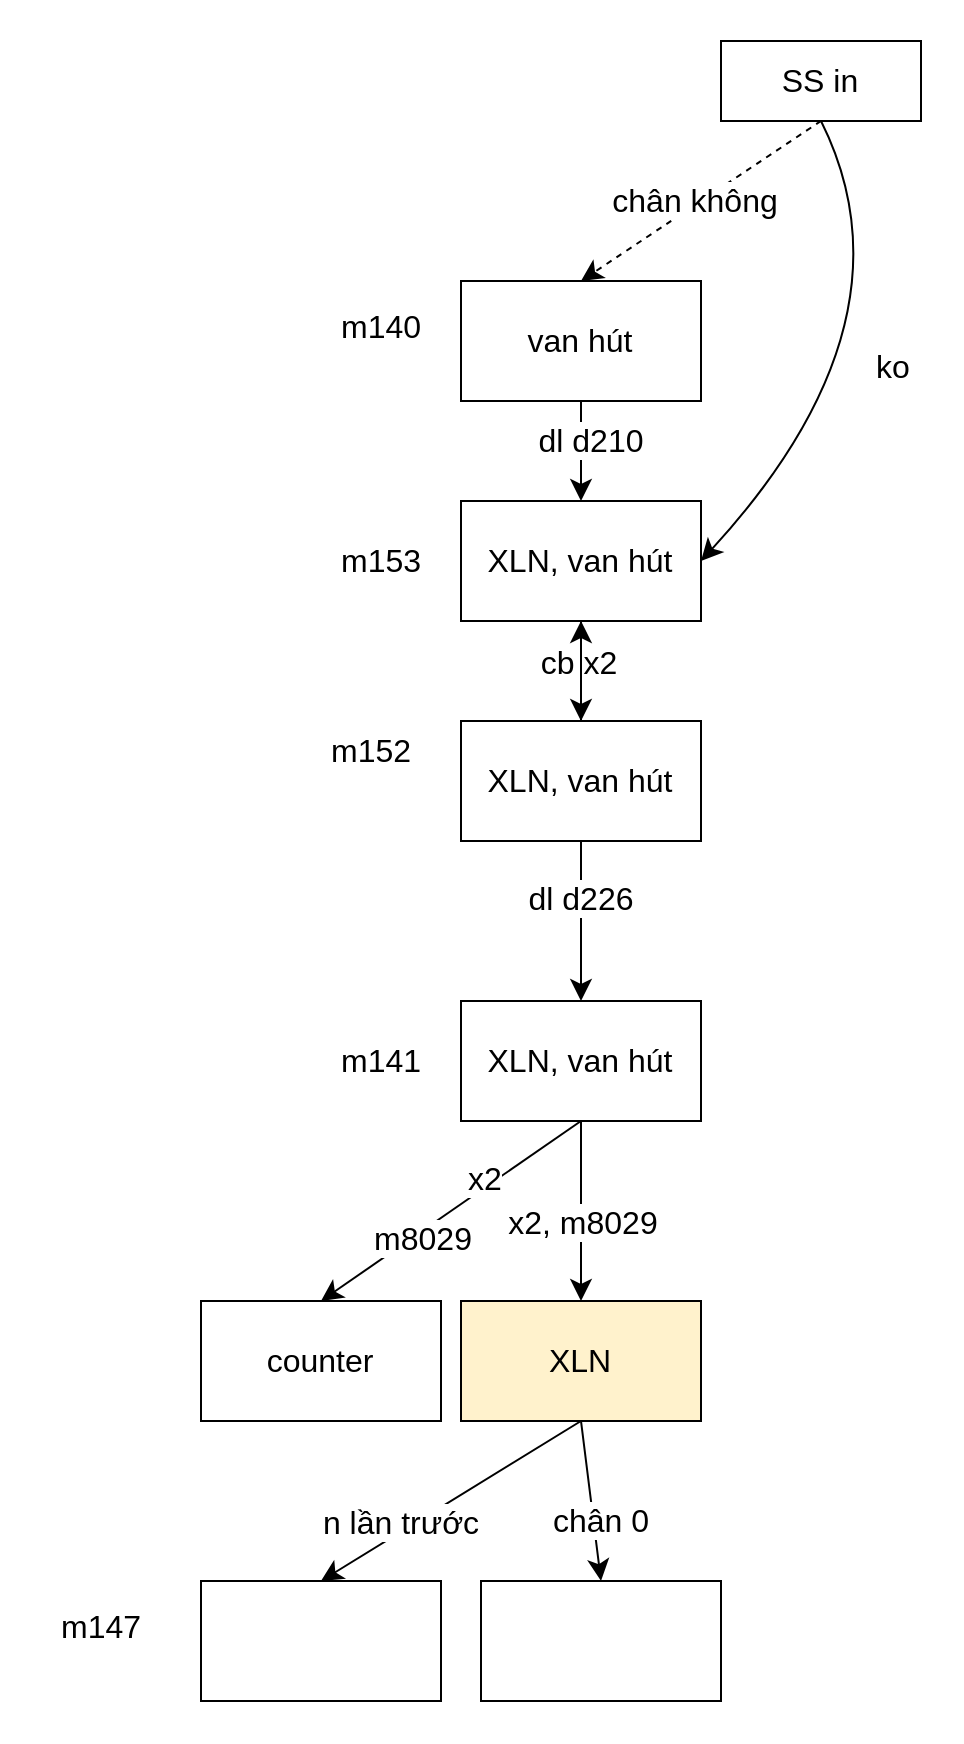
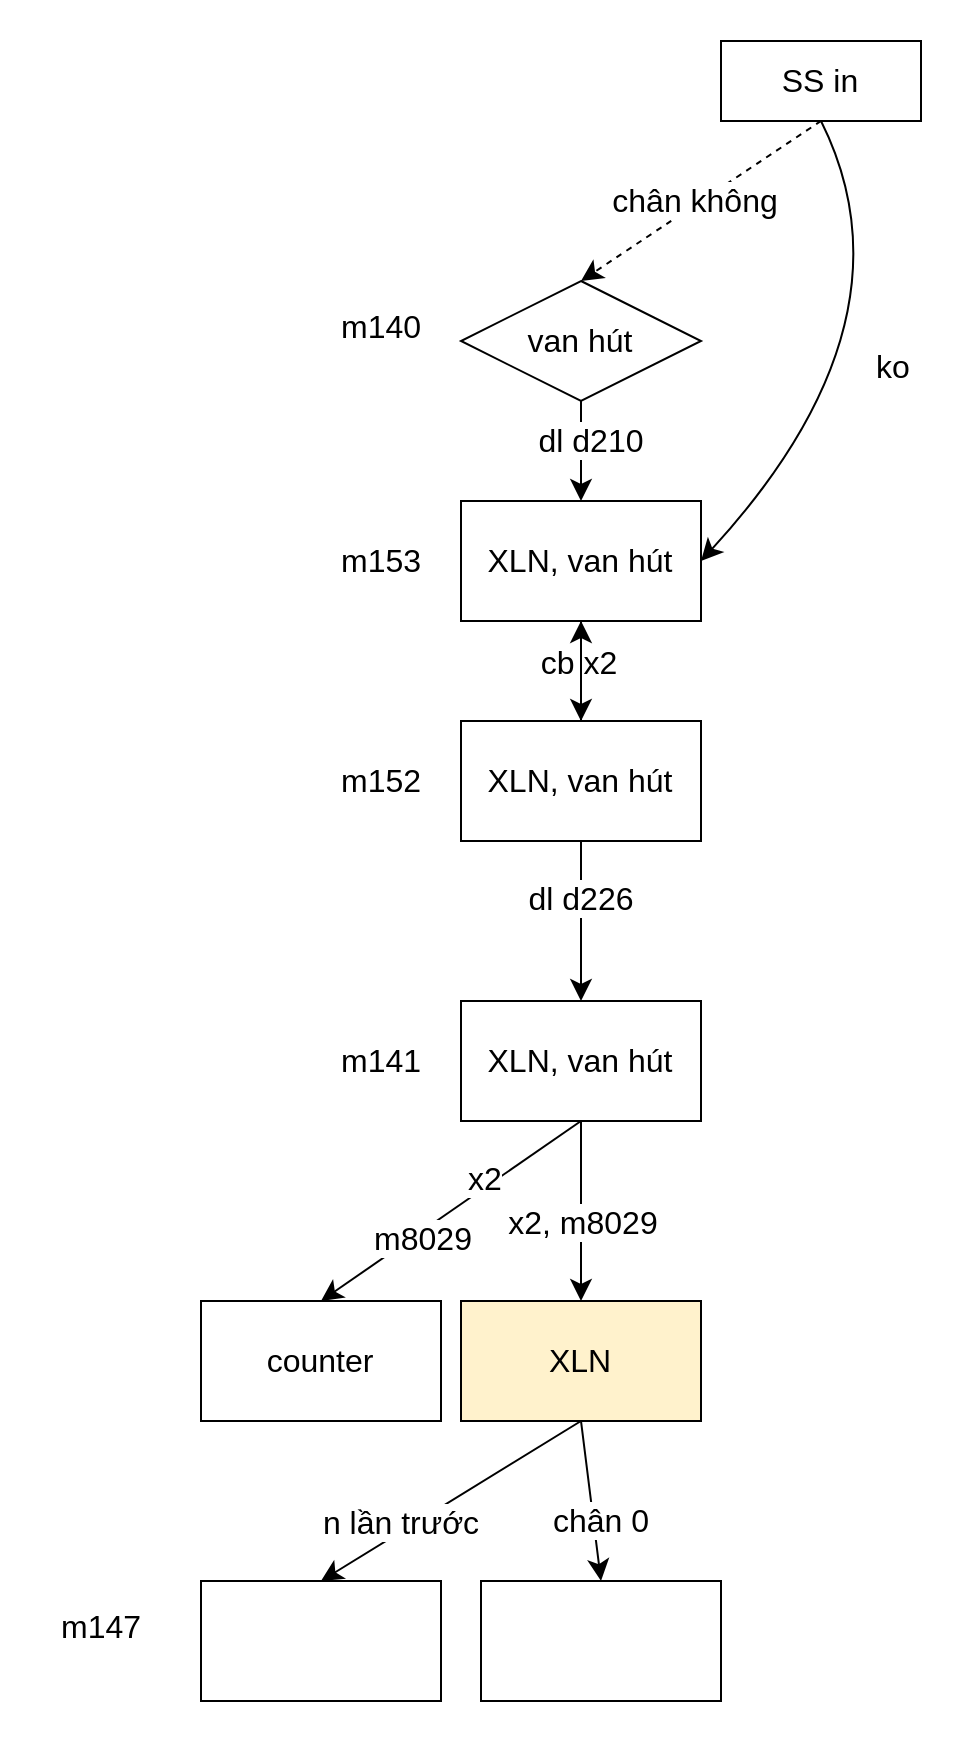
  <mxCell id="0" />
  <mxCell id="1" parent="0" />
  <mxCell id="2" style="edgeStyle=none;curved=1;rounded=0;orthogonalLoop=1;jettySize=auto;html=1;exitX=0.5;exitY=1;exitDx=0;exitDy=0;entryX=0.5;entryY=0;entryDx=0;entryDy=0;fontSize=12;startSize=8;endSize=8;dashed=1;" parent="1" source="6" target="9" edge="1"><mxGeometry relative="1" as="geometry" /></mxCell>
  <mxCell id="3" value="chân không" style="edgeLabel;html=1;align=center;verticalAlign=middle;resizable=0;points=[];fontSize=16;" parent="2" vertex="1" connectable="0"><mxGeometry x="0.05" y="-3" relative="1" as="geometry"><mxPoint x="1" as="offset" /></mxGeometry></mxCell>
  <mxCell id="4" style="edgeStyle=none;curved=1;rounded=0;orthogonalLoop=1;jettySize=auto;html=1;exitX=0.5;exitY=1;exitDx=0;exitDy=0;entryX=1;entryY=0.5;entryDx=0;entryDy=0;fontSize=12;startSize=8;endSize=8;" parent="1" source="6" target="12" edge="1"><mxGeometry relative="1" as="geometry"><mxPoint x="500" y="140" as="targetPoint" /><Array as="points"><mxPoint x="460" y="160" /></Array></mxGeometry></mxCell>
  <mxCell id="5" value="ko" style="edgeLabel;html=1;align=center;verticalAlign=middle;resizable=0;points=[];fontSize=16;" parent="4" vertex="1" connectable="0"><mxGeometry x="0.007" y="4" relative="1" as="geometry"><mxPoint as="offset" /></mxGeometry></mxCell>
  <mxCell id="6" value="SS in" style="whiteSpace=wrap;html=1;fontSize=16;" parent="1" vertex="1"><mxGeometry y="20" width="100" height="40" as="geometry" x="360" /></mxCell>
  <mxCell id="7" style="edgeStyle=none;curved=1;rounded=0;orthogonalLoop=1;jettySize=auto;html=1;exitX=0.5;exitY=1;exitDx=0;exitDy=0;fontSize=12;startSize=8;endSize=8;" parent="1" source="9" target="12" edge="1"><mxGeometry relative="1" as="geometry" /></mxCell>
  <mxCell id="8" value="dl d210" style="edgeLabel;html=1;align=center;verticalAlign=middle;resizable=0;points=[];fontSize=16;" parent="7" vertex="1" connectable="0"><mxGeometry x="-0.26" y="4" relative="1" as="geometry"><mxPoint as="offset" /></mxGeometry></mxCell>
- <mxCell id="9" value="van hút" style="whiteSpace=wrap;html=1;fontSize=16;" parent="1" vertex="1"><mxGeometry x="230" y="140" width="120" height="60" as="geometry" /></mxCell>
+ <mxCell id="9" value="van hút" style="rhombus;whiteSpace=wrap;html=1;fontSize=16;" parent="1" vertex="1"><mxGeometry x="230" y="140" width="120" height="60" as="geometry" /></mxCell>
  <mxCell id="10" style="edgeStyle=none;curved=1;rounded=0;orthogonalLoop=1;jettySize=auto;html=1;exitX=0.5;exitY=1;exitDx=0;exitDy=0;entryX=0.5;entryY=0;entryDx=0;entryDy=0;fontSize=12;startSize=8;endSize=8;" parent="1" source="12" target="18" edge="1"><mxGeometry relative="1" as="geometry" /></mxCell>
  <mxCell id="11" value="cb x2" style="edgeLabel;html=1;align=center;verticalAlign=middle;resizable=0;points=[];fontSize=16;" parent="10" vertex="1" connectable="0"><mxGeometry x="-0.17" y="-2" relative="1" as="geometry"><mxPoint y="-1" as="offset" /></mxGeometry></mxCell>
  <mxCell id="12" value="XLN, van hút" style="whiteSpace=wrap;html=1;fontSize=16;" parent="1" vertex="1"><mxGeometry x="230" y="250" width="120" height="60" as="geometry" /></mxCell>
  <mxCell id="13" value="m140" style="text;html=1;align=center;verticalAlign=middle;resizable=0;points=[];autosize=1;strokeColor=none;fillColor=none;fontSize=16;" parent="1" vertex="1"><mxGeometry x="160" y="148" width="60" height="30" as="geometry" /></mxCell>
  <mxCell id="14" value="m153" style="text;html=1;align=center;verticalAlign=middle;resizable=0;points=[];autosize=1;strokeColor=none;fillColor=none;fontSize=16;" parent="1" vertex="1"><mxGeometry x="160" y="265" width="60" height="30" as="geometry" /></mxCell>
  <mxCell id="15" value="" style="edgeStyle=none;curved=1;rounded=0;orthogonalLoop=1;jettySize=auto;html=1;fontSize=12;startSize=8;endSize=8;" parent="1" source="18" target="12" edge="1"><mxGeometry relative="1" as="geometry" /></mxCell>
  <mxCell id="16" style="edgeStyle=none;curved=1;rounded=0;orthogonalLoop=1;jettySize=auto;html=1;exitX=0.5;exitY=1;exitDx=0;exitDy=0;entryX=0.5;entryY=0;entryDx=0;entryDy=0;fontSize=12;startSize=8;endSize=8;" parent="1" source="18" target="25" edge="1"><mxGeometry relative="1" as="geometry" /></mxCell>
  <mxCell id="17" value="dl d226" style="edgeLabel;html=1;align=center;verticalAlign=middle;resizable=0;points=[];fontSize=16;" parent="16" vertex="1" connectable="0"><mxGeometry x="-0.306" y="-1" relative="1" as="geometry"><mxPoint as="offset" /></mxGeometry></mxCell>
  <mxCell id="18" value="XLN, van hút" style="whiteSpace=wrap;html=1;fontSize=16;" parent="1" vertex="1"><mxGeometry x="230" y="360" width="120" height="60" as="geometry" /></mxCell>
- <mxCell id="19" value="m152" style="text;html=1;align=center;verticalAlign=middle;resizable=0;points=[];autosize=1;strokeColor=none;fillColor=none;fontSize=16;" parent="1" vertex="1"><mxGeometry x="155" y="360" width="60" height="30" as="geometry" /></mxCell>
+ <mxCell id="19" value="m152" style="text;html=1;align=center;verticalAlign=middle;resizable=0;points=[];autosize=1;strokeColor=none;fillColor=none;fontSize=16;" parent="1" vertex="1"><mxGeometry x="160" y="375" width="60" height="30" as="geometry" /></mxCell>
  <mxCell id="20" style="edgeStyle=none;curved=1;rounded=0;orthogonalLoop=1;jettySize=auto;html=1;exitX=0.5;exitY=1;exitDx=0;exitDy=0;entryX=0.5;entryY=0;entryDx=0;entryDy=0;fontSize=12;startSize=8;endSize=8;" parent="1" source="25" target="27" edge="1"><mxGeometry relative="1" as="geometry" /></mxCell>
  <mxCell id="21" value="x2" style="edgeLabel;html=1;align=center;verticalAlign=middle;resizable=0;points=[];fontSize=16;" parent="20" vertex="1" connectable="0"><mxGeometry x="-0.29" y="-4" relative="1" as="geometry"><mxPoint as="offset" /></mxGeometry></mxCell>
  <mxCell id="22" value="m8029" style="edgeLabel;html=1;align=center;verticalAlign=middle;resizable=0;points=[];fontSize=16;" parent="20" vertex="1" connectable="0"><mxGeometry x="0.256" y="3" relative="1" as="geometry"><mxPoint as="offset" /></mxGeometry></mxCell>
  <mxCell id="23" style="edgeStyle=none;curved=1;rounded=0;orthogonalLoop=1;jettySize=auto;html=1;exitX=0.5;exitY=1;exitDx=0;exitDy=0;entryX=0.5;entryY=0;entryDx=0;entryDy=0;fontSize=12;startSize=8;endSize=8;" parent="1" source="25" target="32" edge="1"><mxGeometry relative="1" as="geometry" /></mxCell>
  <mxCell id="24" value="x2, m8029" style="edgeLabel;html=1;align=center;verticalAlign=middle;resizable=0;points=[];fontSize=16;" parent="23" vertex="1" connectable="0"><mxGeometry x="-0.533" y="1" relative="1" as="geometry"><mxPoint x="-1" y="29" as="offset" /></mxGeometry></mxCell>
  <mxCell id="25" value="XLN, van hút" style="whiteSpace=wrap;html=1;fontSize=16;" parent="1" vertex="1"><mxGeometry x="230" y="500" width="120" height="60" as="geometry" /></mxCell>
  <mxCell id="26" value="m141" style="text;html=1;align=center;verticalAlign=middle;resizable=0;points=[];autosize=1;strokeColor=none;fillColor=none;fontSize=16;" parent="1" vertex="1"><mxGeometry x="160" y="515" width="60" height="30" as="geometry" /></mxCell>
  <mxCell id="27" value="counter" style="whiteSpace=wrap;html=1;fontSize=16;" parent="1" vertex="1"><mxGeometry x="100" y="650" width="120" height="60" as="geometry" /></mxCell>
  <mxCell id="28" style="edgeStyle=none;curved=1;rounded=0;orthogonalLoop=1;jettySize=auto;html=1;exitX=0.5;exitY=1;exitDx=0;exitDy=0;fontSize=12;startSize=8;endSize=8;entryX=0.5;entryY=0;entryDx=0;entryDy=0;" parent="1" source="32" target="33" edge="1"><mxGeometry relative="1" as="geometry"><mxPoint x="289.5" y="750" as="targetPoint" /></mxGeometry></mxCell>
  <mxCell id="29" value="n lần trước" style="edgeLabel;html=1;align=center;verticalAlign=middle;resizable=0;points=[];fontSize=16;" parent="28" vertex="1" connectable="0"><mxGeometry x="0.116" y="-5" relative="1" as="geometry"><mxPoint x="-15" y="10" as="offset" /></mxGeometry></mxCell>
  <mxCell id="30" style="edgeStyle=none;curved=1;rounded=0;orthogonalLoop=1;jettySize=auto;html=1;exitX=0.5;exitY=1;exitDx=0;exitDy=0;entryX=0.5;entryY=0;entryDx=0;entryDy=0;fontSize=12;startSize=8;endSize=8;" parent="1" source="32" target="34" edge="1"><mxGeometry relative="1" as="geometry" /></mxCell>
  <mxCell id="31" value="chân 0" style="edgeLabel;html=1;align=center;verticalAlign=middle;resizable=0;points=[];fontSize=16;" parent="30" vertex="1" connectable="0"><mxGeometry x="0.228" y="3" relative="1" as="geometry"><mxPoint as="offset" /></mxGeometry></mxCell>
  <mxCell id="32" value="XLN" style="whiteSpace=wrap;html=1;fontSize=16;fillColor=#fff2cc;" parent="1" vertex="1"><mxGeometry x="230" y="650" width="120" height="60" as="geometry" /></mxCell>
  <mxCell id="33" value="" style="whiteSpace=wrap;html=1;fontSize=16;" parent="1" vertex="1"><mxGeometry x="100" y="790" width="120" height="60" as="geometry" /></mxCell>
  <mxCell id="34" value="" style="whiteSpace=wrap;html=1;fontSize=16;" parent="1" vertex="1"><mxGeometry x="240" y="790" width="120" height="60" as="geometry" /></mxCell>
  <mxCell id="35" value="m147" style="text;html=1;align=center;verticalAlign=middle;resizable=0;points=[];autosize=1;strokeColor=none;fillColor=none;fontSize=16;" parent="1" vertex="1"><mxGeometry x="20" y="798" width="60" height="30" as="geometry" /></mxCell>
